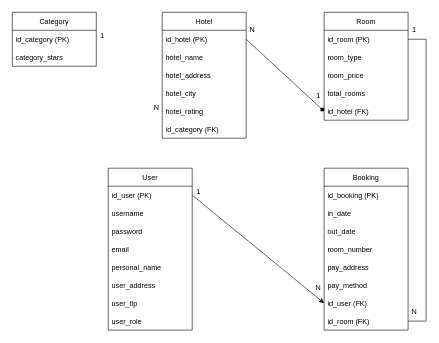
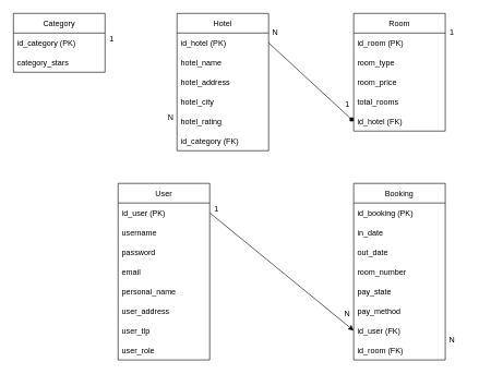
  <mxCell id="0" />
  <mxCell id="1" parent="0" />
  <mxCell id="2" value="Category" style="swimlane;fontStyle=0;childLayout=stackLayout;horizontal=1;startSize=30;horizontalStack=0;resizeParent=1;resizeParentMax=0;resizeLast=0;collapsible=1;marginBottom=0;" vertex="1" parent="1"><mxGeometry x="20" y="20" width="140" height="90" as="geometry" /></mxCell>
  <mxCell id="3" value="id_category (PK)" style="text;strokeColor=none;fillColor=none;align=left;verticalAlign=middle;spacingLeft=4;spacingRight=4;overflow=hidden;points=[[0,0.5],[1,0.5]];portConstraint=eastwest;rotatable=0;" vertex="1" parent="2"><mxGeometry y="30" width="140" height="30" as="geometry" /></mxCell>
  <mxCell id="4" value="category_stars" style="text;strokeColor=none;fillColor=none;align=left;verticalAlign=middle;spacingLeft=4;spacingRight=4;overflow=hidden;points=[[0,0.5],[1,0.5]];portConstraint=eastwest;rotatable=0;" vertex="1" parent="2"><mxGeometry y="60" width="140" height="30" as="geometry" /></mxCell>
  <mxCell id="5" value="Hotel" style="swimlane;fontStyle=0;childLayout=stackLayout;horizontal=1;startSize=30;horizontalStack=0;resizeParent=1;resizeParentMax=0;resizeLast=0;collapsible=1;marginBottom=0;" vertex="1" parent="1"><mxGeometry x="270" y="20" width="140" height="210" as="geometry" /></mxCell>
  <mxCell id="6" value="id_hotel (PK)" style="text;strokeColor=none;fillColor=none;align=left;verticalAlign=middle;spacingLeft=4;spacingRight=4;overflow=hidden;points=[[0,0.5],[1,0.5]];portConstraint=eastwest;rotatable=0;" vertex="1" parent="5"><mxGeometry y="30" width="140" height="30" as="geometry" /></mxCell>
  <mxCell id="7" value="hotel_name" style="text;strokeColor=none;fillColor=none;align=left;verticalAlign=middle;spacingLeft=4;spacingRight=4;overflow=hidden;points=[[0,0.5],[1,0.5]];portConstraint=eastwest;rotatable=0;" vertex="1" parent="5"><mxGeometry y="60" width="140" height="30" as="geometry" /></mxCell>
  <mxCell id="8" value="hotel_address" style="text;strokeColor=none;fillColor=none;align=left;verticalAlign=middle;spacingLeft=4;spacingRight=4;overflow=hidden;points=[[0,0.5],[1,0.5]];portConstraint=eastwest;rotatable=0;" vertex="1" parent="5"><mxGeometry y="90" width="140" height="30" as="geometry" /></mxCell>
  <mxCell id="9" value="hotel_city" style="text;strokeColor=none;fillColor=none;align=left;verticalAlign=middle;spacingLeft=4;spacingRight=4;overflow=hidden;points=[[0,0.5],[1,0.5]];portConstraint=eastwest;rotatable=0;" vertex="1" parent="5"><mxGeometry y="120" width="140" height="30" as="geometry" /></mxCell>
  <mxCell id="10" value="hotel_rating" style="text;strokeColor=none;fillColor=none;align=left;verticalAlign=middle;spacingLeft=4;spacingRight=4;overflow=hidden;points=[[0,0.5],[1,0.5]];portConstraint=eastwest;rotatable=0;" vertex="1" parent="5"><mxGeometry y="150" width="140" height="30" as="geometry" /></mxCell>
  <mxCell id="11" value="id_category (FK)" style="text;strokeColor=none;fillColor=none;align=left;verticalAlign=middle;spacingLeft=4;spacingRight=4;overflow=hidden;points=[[0,0.5],[1,0.5]];portConstraint=eastwest;rotatable=0;" vertex="1" parent="5"><mxGeometry y="180" width="140" height="30" as="geometry" /></mxCell>
  <mxCell id="12" value="Room" style="swimlane;fontStyle=0;childLayout=stackLayout;horizontal=1;startSize=30;horizontalStack=0;resizeParent=1;resizeParentMax=0;resizeLast=0;collapsible=1;marginBottom=0;" vertex="1" parent="1"><mxGeometry x="540" y="20" width="140" height="180" as="geometry" /></mxCell>
  <mxCell id="13" value="id_room (PK)" style="text;strokeColor=none;fillColor=none;align=left;verticalAlign=middle;spacingLeft=4;spacingRight=4;overflow=hidden;points=[[0,0.5],[1,0.5]];portConstraint=eastwest;rotatable=0;" vertex="1" parent="12"><mxGeometry y="30" width="140" height="30" as="geometry" /></mxCell>
  <mxCell id="14" value="room_type" style="text;strokeColor=none;fillColor=none;align=left;verticalAlign=middle;spacingLeft=4;spacingRight=4;overflow=hidden;points=[[0,0.5],[1,0.5]];portConstraint=eastwest;rotatable=0;" vertex="1" parent="12"><mxGeometry y="60" width="140" height="30" as="geometry" /></mxCell>
  <mxCell id="15" value="room_price" style="text;strokeColor=none;fillColor=none;align=left;verticalAlign=middle;spacingLeft=4;spacingRight=4;overflow=hidden;points=[[0,0.5],[1,0.5]];portConstraint=eastwest;rotatable=0;" vertex="1" parent="12"><mxGeometry y="90" width="140" height="30" as="geometry" /></mxCell>
  <mxCell id="16" value="total_rooms" style="text;strokeColor=none;fillColor=none;align=left;verticalAlign=middle;spacingLeft=4;spacingRight=4;overflow=hidden;points=[[0,0.5],[1,0.5]];portConstraint=eastwest;rotatable=0;" vertex="1" parent="12"><mxGeometry y="120" width="140" height="30" as="geometry" /></mxCell>
  <mxCell id="17" value="id_hotel (FK)" style="text;strokeColor=none;fillColor=none;align=left;verticalAlign=middle;spacingLeft=4;spacingRight=4;overflow=hidden;points=[[0,0.5],[1,0.5]];portConstraint=eastwest;rotatable=0;" vertex="1" parent="12"><mxGeometry y="150" width="140" height="30" as="geometry" /></mxCell>
  <mxCell id="18" value="Booking" style="swimlane;fontStyle=0;childLayout=stackLayout;horizontal=1;startSize=30;horizontalStack=0;resizeParent=1;resizeParentMax=0;resizeLast=0;collapsible=1;marginBottom=0;" vertex="1" parent="1"><mxGeometry x="540" y="280" width="140" height="270" as="geometry" /></mxCell>
  <mxCell id="19" value="id_booking (PK)" style="text;strokeColor=none;fillColor=none;align=left;verticalAlign=middle;spacingLeft=4;spacingRight=4;overflow=hidden;points=[[0,0.5],[1,0.5]];portConstraint=eastwest;rotatable=0;" vertex="1" parent="18"><mxGeometry y="30" width="140" height="30" as="geometry" /></mxCell>
  <mxCell id="20" value="in_date" style="text;strokeColor=none;fillColor=none;align=left;verticalAlign=middle;spacingLeft=4;spacingRight=4;overflow=hidden;points=[[0,0.5],[1,0.5]];portConstraint=eastwest;rotatable=0;" vertex="1" parent="18"><mxGeometry y="60" width="140" height="30" as="geometry" /></mxCell>
  <mxCell id="21" value="out_date" style="text;strokeColor=none;fillColor=none;align=left;verticalAlign=middle;spacingLeft=4;spacingRight=4;overflow=hidden;points=[[0,0.5],[1,0.5]];portConstraint=eastwest;rotatable=0;" vertex="1" parent="18"><mxGeometry y="90" width="140" height="30" as="geometry" /></mxCell>
  <mxCell id="22" value="room_number" style="text;strokeColor=none;fillColor=none;align=left;verticalAlign=middle;spacingLeft=4;spacingRight=4;overflow=hidden;points=[[0,0.5],[1,0.5]];portConstraint=eastwest;rotatable=0;" vertex="1" parent="18"><mxGeometry y="120" width="140" height="30" as="geometry" /></mxCell>
- <mxCell id="23" value="pay_address" style="text;strokeColor=none;fillColor=none;align=left;verticalAlign=middle;spacingLeft=4;spacingRight=4;overflow=hidden;points=[[0,0.5],[1,0.5]];portConstraint=eastwest;rotatable=0;" vertex="1" parent="18"><mxGeometry y="150" width="140" height="30" as="geometry" /></mxCell>
+ <mxCell id="23" value="pay_state" style="text;strokeColor=none;fillColor=none;align=left;verticalAlign=middle;spacingLeft=4;spacingRight=4;overflow=hidden;points=[[0,0.5],[1,0.5]];portConstraint=eastwest;rotatable=0;" vertex="1" parent="18"><mxGeometry y="150" width="140" height="30" as="geometry" /></mxCell>
  <mxCell id="24" value="pay_method" style="text;strokeColor=none;fillColor=none;align=left;verticalAlign=middle;spacingLeft=4;spacingRight=4;overflow=hidden;points=[[0,0.5],[1,0.5]];portConstraint=eastwest;rotatable=0;" vertex="1" parent="18"><mxGeometry y="180" width="140" height="30" as="geometry" /></mxCell>
  <mxCell id="25" value="id_user (FK)" style="text;strokeColor=none;fillColor=none;align=left;verticalAlign=middle;spacingLeft=4;spacingRight=4;overflow=hidden;points=[[0,0.5],[1,0.5]];portConstraint=eastwest;rotatable=0;" vertex="1" parent="18"><mxGeometry y="210" width="140" height="30" as="geometry" /></mxCell>
  <mxCell id="26" value="id_room (FK)" style="text;strokeColor=none;fillColor=none;align=left;verticalAlign=middle;spacingLeft=4;spacingRight=4;overflow=hidden;points=[[0,0.5],[1,0.5]];portConstraint=eastwest;rotatable=0;" vertex="1" parent="18"><mxGeometry y="240" width="140" height="30" as="geometry" /></mxCell>
  <mxCell id="27" value="User" style="swimlane;fontStyle=0;childLayout=stackLayout;horizontal=1;startSize=30;horizontalStack=0;resizeParent=1;resizeParentMax=0;resizeLast=0;collapsible=1;marginBottom=0;" vertex="1" parent="1"><mxGeometry x="180" y="280" width="140" height="270" as="geometry" /></mxCell>
  <mxCell id="28" value="id_user (PK)" style="text;strokeColor=none;fillColor=none;align=left;verticalAlign=middle;spacingLeft=4;spacingRight=4;overflow=hidden;points=[[0,0.5],[1,0.5]];portConstraint=eastwest;rotatable=0;" vertex="1" parent="27"><mxGeometry y="30" width="140" height="30" as="geometry" /></mxCell>
  <mxCell id="29" value="username" style="text;strokeColor=none;fillColor=none;align=left;verticalAlign=middle;spacingLeft=4;spacingRight=4;overflow=hidden;points=[[0,0.5],[1,0.5]];portConstraint=eastwest;rotatable=0;" vertex="1" parent="27"><mxGeometry y="60" width="140" height="30" as="geometry" /></mxCell>
  <mxCell id="30" value="password" style="text;strokeColor=none;fillColor=none;align=left;verticalAlign=middle;spacingLeft=4;spacingRight=4;overflow=hidden;points=[[0,0.5],[1,0.5]];portConstraint=eastwest;rotatable=0;" vertex="1" parent="27"><mxGeometry y="90" width="140" height="30" as="geometry" /></mxCell>
  <mxCell id="31" value="email" style="text;strokeColor=none;fillColor=none;align=left;verticalAlign=middle;spacingLeft=4;spacingRight=4;overflow=hidden;points=[[0,0.5],[1,0.5]];portConstraint=eastwest;rotatable=0;" vertex="1" parent="27"><mxGeometry y="120" width="140" height="30" as="geometry" /></mxCell>
  <mxCell id="32" value="personal_name" style="text;strokeColor=none;fillColor=none;align=left;verticalAlign=middle;spacingLeft=4;spacingRight=4;overflow=hidden;points=[[0,0.5],[1,0.5]];portConstraint=eastwest;rotatable=0;" vertex="1" parent="27"><mxGeometry y="150" width="140" height="30" as="geometry" /></mxCell>
  <mxCell id="33" value="user_address" style="text;strokeColor=none;fillColor=none;align=left;verticalAlign=middle;spacingLeft=4;spacingRight=4;overflow=hidden;points=[[0,0.5],[1,0.5]];portConstraint=eastwest;rotatable=0;" vertex="1" parent="27"><mxGeometry y="180" width="140" height="30" as="geometry" /></mxCell>
  <mxCell id="34" value="user_tlp" style="text;strokeColor=none;fillColor=none;align=left;verticalAlign=middle;spacingLeft=4;spacingRight=4;overflow=hidden;points=[[0,0.5],[1,0.5]];portConstraint=eastwest;rotatable=0;" vertex="1" parent="27"><mxGeometry y="210" width="140" height="30" as="geometry" /></mxCell>
  <mxCell id="35" value="user_role" style="text;strokeColor=none;fillColor=none;align=left;verticalAlign=middle;spacingLeft=4;spacingRight=4;overflow=hidden;points=[[0,0.5],[1,0.5]];portConstraint=eastwest;rotatable=0;" vertex="1" parent="27"><mxGeometry y="240" width="140" height="30" as="geometry" /></mxCell>
  <mxCell id="36" value="1" style="text;html=1;align=center;verticalAlign=middle;resizable=0;points=[];autosize=1;strokeColor=none;fillColor=none;" vertex="1" parent="1"><mxGeometry x="160" y="50" width="20" height="20" as="geometry" /></mxCell>
  <mxCell id="37" value="N" style="text;html=1;align=center;verticalAlign=middle;resizable=0;points=[];autosize=1;strokeColor=none;fillColor=none;" vertex="1" parent="1"><mxGeometry x="250" y="170" width="20" height="20" as="geometry" /></mxCell>
  <mxCell id="38" value="" style="endArrow=diamond;html=1;rounded=0;entryX=0;entryY=0.5;entryDx=0;entryDy=0;exitX=1;exitY=0.5;exitDx=0;exitDy=0;" edge="1" parent="1" source="6" target="17"><mxGeometry width="50" height="50" relative="1" as="geometry"><mxPoint x="340" y="260" as="sourcePoint" /><mxPoint x="390" y="210" as="targetPoint" /></mxGeometry></mxCell>
  <mxCell id="39" value="N" style="text;html=1;align=center;verticalAlign=middle;resizable=0;points=[];autosize=1;strokeColor=none;fillColor=none;" vertex="1" parent="1"><mxGeometry x="410" y="40" width="20" height="20" as="geometry" /></mxCell>
  <mxCell id="40" value="1" style="text;html=1;align=center;verticalAlign=middle;resizable=0;points=[];autosize=1;strokeColor=none;fillColor=none;" vertex="1" parent="1"><mxGeometry x="520" y="150" width="20" height="20" as="geometry" /></mxCell>
- <mxCell id="41" value="" style="endArrow=none;html=1;rounded=0;entryX=1;entryY=0.5;entryDx=0;entryDy=0;exitX=1;exitY=0.5;exitDx=0;exitDy=0;" edge="1" parent="1" source="13" target="26"><mxGeometry width="50" height="50" relative="1" as="geometry"><mxPoint x="340" y="610" as="sourcePoint" /><mxPoint x="390" y="560" as="targetPoint" /><Array as="points"><mxPoint x="710" y="65" /><mxPoint x="710" y="535" /></Array></mxGeometry></mxCell>
  <mxCell id="42" value="1" style="text;html=1;align=center;verticalAlign=middle;resizable=0;points=[];autosize=1;strokeColor=none;fillColor=none;" vertex="1" parent="1"><mxGeometry x="680" y="40" width="20" height="20" as="geometry" /></mxCell>
  <mxCell id="43" value="N" style="text;html=1;align=center;verticalAlign=middle;resizable=0;points=[];autosize=1;strokeColor=none;fillColor=none;" vertex="1" parent="1"><mxGeometry x="680" y="510" width="20" height="20" as="geometry" /></mxCell>
  <mxCell id="44" value="" style="endArrow=classic;html=1;rounded=0;exitX=1;exitY=0.5;exitDx=0;exitDy=0;entryX=0;entryY=0.5;entryDx=0;entryDy=0;" edge="1" parent="1" source="28" target="25"><mxGeometry width="50" height="50" relative="1" as="geometry"><mxPoint x="340" y="320" as="sourcePoint" /><mxPoint x="390" y="270" as="targetPoint" /></mxGeometry></mxCell>
  <mxCell id="45" value="N" style="text;html=1;align=center;verticalAlign=middle;resizable=0;points=[];autosize=1;strokeColor=none;fillColor=none;" vertex="1" parent="1"><mxGeometry x="520" y="470" width="20" height="20" as="geometry" /></mxCell>
  <mxCell id="46" value="1" style="text;html=1;align=center;verticalAlign=middle;resizable=0;points=[];autosize=1;strokeColor=none;fillColor=none;" vertex="1" parent="1"><mxGeometry x="320" y="310" width="20" height="20" as="geometry" /></mxCell>
